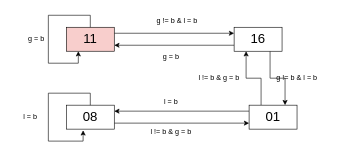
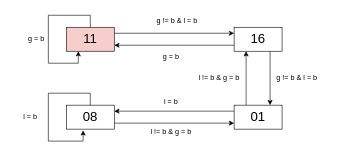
  <mxCell id="0" />
  <mxCell id="1" parent="0" />
  <mxCell id="2" style="edgeStyle=orthogonalEdgeStyle;rounded=0;orthogonalLoop=1;jettySize=auto;html=1;exitX=1;exitY=0.25;exitDx=0;exitDy=0;entryX=0;entryY=0.25;entryDx=0;entryDy=0;" edge="1" parent="1" source="3" target="6"><mxGeometry relative="1" as="geometry" /></mxCell>
  <mxCell id="3" value="&lt;font style=&quot;font-size: 22px;&quot;&gt;11&lt;/font&gt;" style="rounded=0;whiteSpace=wrap;html=1;fillColor=#f8cecc;" vertex="1" parent="1"><mxGeometry x="110" y="45" width="80" height="40" as="geometry" /></mxCell>
  <mxCell id="4" style="edgeStyle=orthogonalEdgeStyle;rounded=0;orthogonalLoop=1;jettySize=auto;html=1;exitX=0;exitY=0.75;exitDx=0;exitDy=0;entryX=1;entryY=0.75;entryDx=0;entryDy=0;" edge="1" parent="1" source="6" target="3"><mxGeometry relative="1" as="geometry" /></mxCell>
  <mxCell id="5" style="edgeStyle=orthogonalEdgeStyle;rounded=0;orthogonalLoop=1;jettySize=auto;html=1;exitX=0.75;exitY=1;exitDx=0;exitDy=0;entryX=0.75;entryY=0;entryDx=0;entryDy=0;" edge="1" parent="1" source="6" target="9"><mxGeometry relative="1" as="geometry" /></mxCell>
  <mxCell id="6" value="&lt;font style=&quot;font-size: 22px;&quot;&gt;16&lt;/font&gt;" style="rounded=0;whiteSpace=wrap;html=1;" vertex="1" parent="1"><mxGeometry x="390" y="45" width="80" height="40" as="geometry" /></mxCell>
  <mxCell id="7" style="edgeStyle=orthogonalEdgeStyle;rounded=0;orthogonalLoop=1;jettySize=auto;html=1;exitX=0.25;exitY=0;exitDx=0;exitDy=0;entryX=0.25;entryY=1;entryDx=0;entryDy=0;" edge="1" parent="1" source="9" target="6"><mxGeometry relative="1" as="geometry" /></mxCell>
  <mxCell id="8" style="edgeStyle=orthogonalEdgeStyle;rounded=0;orthogonalLoop=1;jettySize=auto;html=1;exitX=0;exitY=0.25;exitDx=0;exitDy=0;entryX=1;entryY=0.25;entryDx=0;entryDy=0;" edge="1" parent="1" source="9" target="11"><mxGeometry relative="1" as="geometry" /></mxCell>
- <mxCell id="9" value="&lt;font style=&quot;font-size: 22px;&quot;&gt;01&lt;/font&gt;" style="rounded=0;whiteSpace=wrap;html=1;" vertex="1" parent="1"><mxGeometry x="415" y="175" width="80" height="40" as="geometry" /></mxCell>
+ <mxCell id="9" value="&lt;font style=&quot;font-size: 22px;&quot;&gt;01&lt;/font&gt;" style="rounded=0;whiteSpace=wrap;html=1;" vertex="1" parent="1"><mxGeometry x="390" y="175" width="80" height="40" as="geometry" /></mxCell>
  <mxCell id="10" style="edgeStyle=orthogonalEdgeStyle;rounded=0;orthogonalLoop=1;jettySize=auto;html=1;exitX=1;exitY=0.75;exitDx=0;exitDy=0;entryX=0;entryY=0.75;entryDx=0;entryDy=0;" edge="1" parent="1" source="11" target="9"><mxGeometry relative="1" as="geometry" /></mxCell>
  <mxCell id="11" value="&lt;font style=&quot;font-size: 22px;&quot;&gt;08&lt;/font&gt;" style="rounded=0;whiteSpace=wrap;html=1;" vertex="1" parent="1"><mxGeometry x="110" y="175" width="80" height="40" as="geometry" /></mxCell>
  <mxCell id="12" style="edgeStyle=orthogonalEdgeStyle;orthogonalLoop=1;jettySize=auto;html=1;entryX=0.25;entryY=1;entryDx=0;entryDy=0;rounded=0;" edge="1" parent="1" source="3" target="3"><mxGeometry relative="1" as="geometry"><Array as="points"><mxPoint x="150" y="25" /><mxPoint x="80" y="25" /><mxPoint x="80" y="105" /><mxPoint x="130" y="105" /></Array></mxGeometry></mxCell>
  <mxCell id="13" style="edgeStyle=orthogonalEdgeStyle;rounded=0;orthogonalLoop=1;jettySize=auto;html=1;exitX=0.5;exitY=0;exitDx=0;exitDy=0;entryX=0.35;entryY=1.05;entryDx=0;entryDy=0;entryPerimeter=0;" edge="1" parent="1" source="11" target="11"><mxGeometry relative="1" as="geometry"><Array as="points"><mxPoint x="150" y="155" /><mxPoint x="80" y="155" /><mxPoint x="80" y="235" /><mxPoint x="138" y="235" /></Array></mxGeometry></mxCell>
  <mxCell id="14" value="g = b" style="text;html=1;strokeColor=none;fillColor=none;align=center;verticalAlign=middle;whiteSpace=wrap;rounded=0;" vertex="1" parent="1"><mxGeometry x="30" y="50" width="60" height="30" as="geometry" /></mxCell>
  <mxCell id="15" value="g != b &amp;amp; l = b" style="text;html=1;strokeColor=none;fillColor=none;align=center;verticalAlign=middle;whiteSpace=wrap;rounded=0;" vertex="1" parent="1"><mxGeometry x="250" y="20" width="90" height="30" as="geometry" /></mxCell>
  <mxCell id="16" value="g = b" style="text;html=1;strokeColor=none;fillColor=none;align=center;verticalAlign=middle;whiteSpace=wrap;rounded=0;" vertex="1" parent="1"><mxGeometry x="240" y="80" width="90" height="30" as="geometry" /></mxCell>
  <mxCell id="17" value="l = b" style="text;html=1;strokeColor=none;fillColor=none;align=center;verticalAlign=middle;whiteSpace=wrap;rounded=0;" vertex="1" parent="1"><mxGeometry x="240" y="155" width="90" height="30" as="geometry" /></mxCell>
  <mxCell id="18" value="l != b &amp;amp; g = b" style="text;html=1;strokeColor=none;fillColor=none;align=center;verticalAlign=middle;whiteSpace=wrap;rounded=0;" vertex="1" parent="1"><mxGeometry x="240" y="205" width="90" height="30" as="geometry" /></mxCell>
  <mxCell id="19" value="l = b" style="text;html=1;strokeColor=none;fillColor=none;align=center;verticalAlign=middle;whiteSpace=wrap;rounded=0;" vertex="1" parent="1"><mxGeometry x="20" y="180" width="60" height="30" as="geometry" /></mxCell>
  <mxCell id="20" value="l != b &amp;amp; g = b" style="text;html=1;strokeColor=none;fillColor=none;align=center;verticalAlign=middle;whiteSpace=wrap;rounded=0;" vertex="1" parent="1"><mxGeometry x="320" y="115" width="90" height="30" as="geometry" /></mxCell>
  <mxCell id="21" value="g != b &amp;amp; l = b" style="text;html=1;strokeColor=none;fillColor=none;align=center;verticalAlign=middle;whiteSpace=wrap;rounded=0;" vertex="1" parent="1"><mxGeometry x="450" y="115" width="90" height="30" as="geometry" /></mxCell>
